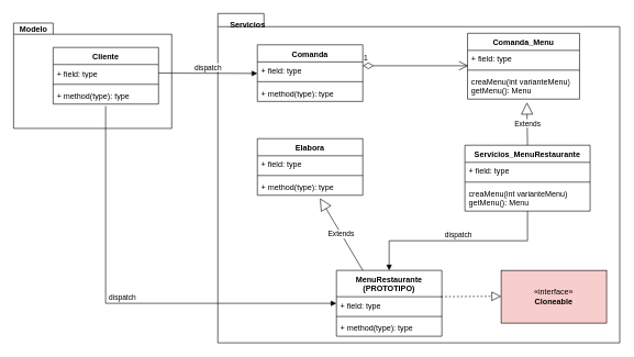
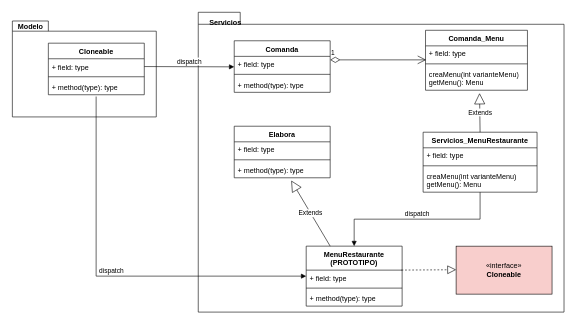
  <mxCell id="0" />
  <mxCell id="1" parent="0" />
  <mxCell id="2" value="" style="shape=folder;fontStyle=1;spacingTop=10;tabWidth=70;tabHeight=20;tabPosition=left;html=1;whiteSpace=wrap;" parent="1" vertex="1"><mxGeometry x="330" y="20" width="610" height="500" as="geometry" /></mxCell>
  <mxCell id="3" value="" style="shape=folder;fontStyle=1;spacingTop=10;tabWidth=60;tabHeight=17;tabPosition=left;html=1;whiteSpace=wrap;" parent="1" vertex="1"><mxGeometry x="20" y="34.5" width="240" height="160" as="geometry" /></mxCell>
  <mxCell id="4" value="Comanda_Menu" style="swimlane;fontStyle=1;align=center;verticalAlign=top;childLayout=stackLayout;horizontal=1;startSize=26;horizontalStack=0;resizeParent=1;resizeParentMax=0;resizeLast=0;collapsible=1;marginBottom=0;whiteSpace=wrap;html=1;" parent="1" vertex="1"><mxGeometry x="709" y="50" width="170" height="100" as="geometry" /></mxCell>
  <mxCell id="5" value="+ field: type" style="text;strokeColor=none;fillColor=none;align=left;verticalAlign=top;spacingLeft=4;spacingRight=4;overflow=hidden;rotatable=0;points=[[0,0.5],[1,0.5]];portConstraint=eastwest;whiteSpace=wrap;html=1;" parent="4" vertex="1"><mxGeometry y="26" width="170" height="26" as="geometry" /></mxCell>
  <mxCell id="6" value="" style="line;strokeWidth=1;fillColor=none;align=left;verticalAlign=middle;spacingTop=-1;spacingLeft=3;spacingRight=3;rotatable=0;labelPosition=right;points=[];portConstraint=eastwest;strokeColor=inherit;" parent="4" vertex="1"><mxGeometry y="52" width="170" height="8" as="geometry" /></mxCell>
  <mxCell id="7" value="creaMenu(int varianteMenu)&lt;br&gt;getMenu(): Menu" style="text;strokeColor=none;fillColor=none;align=left;verticalAlign=top;spacingLeft=4;spacingRight=4;overflow=hidden;rotatable=0;points=[[0,0.5],[1,0.5]];portConstraint=eastwest;whiteSpace=wrap;html=1;" parent="4" vertex="1"><mxGeometry y="60" width="170" height="40" as="geometry" /></mxCell>
  <mxCell id="8" value="Servicios_MenuRestaurante" style="swimlane;fontStyle=1;align=center;verticalAlign=top;childLayout=stackLayout;horizontal=1;startSize=26;horizontalStack=0;resizeParent=1;resizeParentMax=0;resizeLast=0;collapsible=1;marginBottom=0;whiteSpace=wrap;html=1;" parent="1" vertex="1"><mxGeometry x="705" y="220" width="190" height="100" as="geometry" /></mxCell>
  <mxCell id="9" value="+ field: type" style="text;strokeColor=none;fillColor=none;align=left;verticalAlign=top;spacingLeft=4;spacingRight=4;overflow=hidden;rotatable=0;points=[[0,0.5],[1,0.5]];portConstraint=eastwest;whiteSpace=wrap;html=1;" parent="8" vertex="1"><mxGeometry y="26" width="190" height="26" as="geometry" /></mxCell>
  <mxCell id="10" value="" style="line;strokeWidth=1;fillColor=none;align=left;verticalAlign=middle;spacingTop=-1;spacingLeft=3;spacingRight=3;rotatable=0;labelPosition=right;points=[];portConstraint=eastwest;strokeColor=inherit;" parent="8" vertex="1"><mxGeometry y="52" width="190" height="8" as="geometry" /></mxCell>
  <mxCell id="11" value="creaMenu(int varianteMenu)&lt;br style=&quot;border-color: var(--border-color);&quot;&gt;getMenu(): Menu" style="text;strokeColor=none;fillColor=none;align=left;verticalAlign=top;spacingLeft=4;spacingRight=4;overflow=hidden;rotatable=0;points=[[0,0.5],[1,0.5]];portConstraint=eastwest;whiteSpace=wrap;html=1;" parent="8" vertex="1"><mxGeometry y="60" width="190" height="40" as="geometry" /></mxCell>
  <mxCell id="12" value="Extends" style="endArrow=block;endSize=16;endFill=0;html=1;rounded=0;entryX=0.53;entryY=1.12;entryDx=0;entryDy=0;entryPerimeter=0;exitX=0.5;exitY=0;exitDx=0;exitDy=0;" parent="1" source="8" target="7" edge="1"><mxGeometry width="160" relative="1" as="geometry"><mxPoint x="700" y="210" as="sourcePoint" /><mxPoint x="860" y="210" as="targetPoint" /></mxGeometry></mxCell>
- <mxCell id="13" value="Cliente" style="swimlane;fontStyle=1;align=center;verticalAlign=top;childLayout=stackLayout;horizontal=1;startSize=26;horizontalStack=0;resizeParent=1;resizeParentMax=0;resizeLast=0;collapsible=1;marginBottom=0;whiteSpace=wrap;html=1;" parent="1" vertex="1"><mxGeometry x="80" y="71.5" width="160" height="86" as="geometry" /></mxCell>
+ <mxCell id="13" value="Cloneable" style="swimlane;fontStyle=1;align=center;verticalAlign=top;childLayout=stackLayout;horizontal=1;startSize=26;horizontalStack=0;resizeParent=1;resizeParentMax=0;resizeLast=0;collapsible=1;marginBottom=0;whiteSpace=wrap;html=1;" parent="1" vertex="1"><mxGeometry x="80" y="71.5" width="160" height="86" as="geometry" /></mxCell>
  <mxCell id="14" value="+ field: type" style="text;strokeColor=none;fillColor=none;align=left;verticalAlign=top;spacingLeft=4;spacingRight=4;overflow=hidden;rotatable=0;points=[[0,0.5],[1,0.5]];portConstraint=eastwest;whiteSpace=wrap;html=1;" parent="13" vertex="1"><mxGeometry y="26" width="160" height="26" as="geometry" /></mxCell>
  <mxCell id="15" value="" style="line;strokeWidth=1;fillColor=none;align=left;verticalAlign=middle;spacingTop=-1;spacingLeft=3;spacingRight=3;rotatable=0;labelPosition=right;points=[];portConstraint=eastwest;strokeColor=inherit;" parent="13" vertex="1"><mxGeometry y="52" width="160" height="8" as="geometry" /></mxCell>
  <mxCell id="16" value="+ method(type): type" style="text;strokeColor=none;fillColor=none;align=left;verticalAlign=top;spacingLeft=4;spacingRight=4;overflow=hidden;rotatable=0;points=[[0,0.5],[1,0.5]];portConstraint=eastwest;whiteSpace=wrap;html=1;" parent="13" vertex="1"><mxGeometry y="60" width="160" height="26" as="geometry" /></mxCell>
  <mxCell id="17" value="Modelo" style="text;align=center;fontStyle=1;verticalAlign=middle;spacingLeft=3;spacingRight=3;strokeColor=none;rotatable=0;points=[[0,0.5],[1,0.5]];portConstraint=eastwest;html=1;" parent="1" vertex="1"><mxGeometry x="20" y="31.5" width="60" height="26" as="geometry" /></mxCell>
  <mxCell id="18" value="MenuRestaurante&lt;br&gt;(PROTOTIPO)" style="swimlane;fontStyle=1;align=center;verticalAlign=top;childLayout=stackLayout;horizontal=1;startSize=40;horizontalStack=0;resizeParent=1;resizeParentMax=0;resizeLast=0;collapsible=1;marginBottom=0;whiteSpace=wrap;html=1;" parent="1" vertex="1"><mxGeometry x="510" y="410" width="160" height="100" as="geometry" /></mxCell>
  <mxCell id="19" value="+ field: type" style="text;strokeColor=none;fillColor=none;align=left;verticalAlign=top;spacingLeft=4;spacingRight=4;overflow=hidden;rotatable=0;points=[[0,0.5],[1,0.5]];portConstraint=eastwest;whiteSpace=wrap;html=1;" parent="18" vertex="1"><mxGeometry y="40" width="160" height="26" as="geometry" /></mxCell>
  <mxCell id="20" value="" style="line;strokeWidth=1;fillColor=none;align=left;verticalAlign=middle;spacingTop=-1;spacingLeft=3;spacingRight=3;rotatable=0;labelPosition=right;points=[];portConstraint=eastwest;strokeColor=inherit;" parent="18" vertex="1"><mxGeometry y="66" width="160" height="8" as="geometry" /></mxCell>
  <mxCell id="21" value="+ method(type): type" style="text;strokeColor=none;fillColor=none;align=left;verticalAlign=top;spacingLeft=4;spacingRight=4;overflow=hidden;rotatable=0;points=[[0,0.5],[1,0.5]];portConstraint=eastwest;whiteSpace=wrap;html=1;" parent="18" vertex="1"><mxGeometry y="74" width="160" height="26" as="geometry" /></mxCell>
  <mxCell id="22" value="Elabora" style="swimlane;fontStyle=1;align=center;verticalAlign=top;childLayout=stackLayout;horizontal=1;startSize=26;horizontalStack=0;resizeParent=1;resizeParentMax=0;resizeLast=0;collapsible=1;marginBottom=0;whiteSpace=wrap;html=1;" parent="1" vertex="1"><mxGeometry x="390" y="210" width="160" height="86" as="geometry" /></mxCell>
  <mxCell id="23" value="+ field: type" style="text;strokeColor=none;fillColor=none;align=left;verticalAlign=top;spacingLeft=4;spacingRight=4;overflow=hidden;rotatable=0;points=[[0,0.5],[1,0.5]];portConstraint=eastwest;whiteSpace=wrap;html=1;" parent="22" vertex="1"><mxGeometry y="26" width="160" height="26" as="geometry" /></mxCell>
  <mxCell id="24" value="" style="line;strokeWidth=1;fillColor=none;align=left;verticalAlign=middle;spacingTop=-1;spacingLeft=3;spacingRight=3;rotatable=0;labelPosition=right;points=[];portConstraint=eastwest;strokeColor=inherit;" parent="22" vertex="1"><mxGeometry y="52" width="160" height="8" as="geometry" /></mxCell>
  <mxCell id="25" value="+ method(type): type" style="text;strokeColor=none;fillColor=none;align=left;verticalAlign=top;spacingLeft=4;spacingRight=4;overflow=hidden;rotatable=0;points=[[0,0.5],[1,0.5]];portConstraint=eastwest;whiteSpace=wrap;html=1;" parent="22" vertex="1"><mxGeometry y="60" width="160" height="26" as="geometry" /></mxCell>
  <mxCell id="26" value="Servicios" style="text;align=center;fontStyle=1;verticalAlign=middle;spacingLeft=3;spacingRight=3;strokeColor=none;rotatable=0;points=[[0,0.5],[1,0.5]];portConstraint=eastwest;html=1;" parent="1" vertex="1"><mxGeometry x="340" y="25" width="70" height="26" as="geometry" /></mxCell>
  <mxCell id="27" value="dispatch" style="html=1;verticalAlign=bottom;endArrow=block;edgeStyle=elbowEdgeStyle;elbow=vertical;curved=0;rounded=0;exitX=1;exitY=0.5;exitDx=0;exitDy=0;" parent="1" source="14" target="28" edge="1"><mxGeometry width="80" relative="1" as="geometry"><mxPoint x="640" y="99.33" as="sourcePoint" /><mxPoint x="390" y="110" as="targetPoint" /></mxGeometry></mxCell>
  <mxCell id="28" value="Comanda" style="swimlane;fontStyle=1;align=center;verticalAlign=top;childLayout=stackLayout;horizontal=1;startSize=26;horizontalStack=0;resizeParent=1;resizeParentMax=0;resizeLast=0;collapsible=1;marginBottom=0;whiteSpace=wrap;html=1;" parent="1" vertex="1"><mxGeometry x="390" y="67.5" width="160" height="86" as="geometry" /></mxCell>
  <mxCell id="29" value="+ field: type" style="text;strokeColor=none;fillColor=none;align=left;verticalAlign=top;spacingLeft=4;spacingRight=4;overflow=hidden;rotatable=0;points=[[0,0.5],[1,0.5]];portConstraint=eastwest;whiteSpace=wrap;html=1;" parent="28" vertex="1"><mxGeometry y="26" width="160" height="26" as="geometry" /></mxCell>
  <mxCell id="30" value="" style="line;strokeWidth=1;fillColor=none;align=left;verticalAlign=middle;spacingTop=-1;spacingLeft=3;spacingRight=3;rotatable=0;labelPosition=right;points=[];portConstraint=eastwest;strokeColor=inherit;" parent="28" vertex="1"><mxGeometry y="52" width="160" height="8" as="geometry" /></mxCell>
  <mxCell id="31" value="+ method(type): type" style="text;strokeColor=none;fillColor=none;align=left;verticalAlign=top;spacingLeft=4;spacingRight=4;overflow=hidden;rotatable=0;points=[[0,0.5],[1,0.5]];portConstraint=eastwest;whiteSpace=wrap;html=1;" parent="28" vertex="1"><mxGeometry y="60" width="160" height="26" as="geometry" /></mxCell>
  <mxCell id="32" value="Extends" style="endArrow=block;endSize=16;endFill=0;html=1;rounded=0;entryX=0.594;entryY=1.176;entryDx=0;entryDy=0;entryPerimeter=0;exitX=0.25;exitY=0;exitDx=0;exitDy=0;" parent="1" source="18" target="25" edge="1"><mxGeometry width="160" relative="1" as="geometry"><mxPoint x="520" y="380" as="sourcePoint" /><mxPoint x="680" y="380" as="targetPoint" /></mxGeometry></mxCell>
  <mxCell id="33" value="1" style="endArrow=open;html=1;endSize=12;startArrow=diamondThin;startSize=14;startFill=0;edgeStyle=orthogonalEdgeStyle;align=left;verticalAlign=bottom;rounded=0;" parent="1" edge="1"><mxGeometry x="-1" y="3" relative="1" as="geometry"><mxPoint x="550" y="99.33" as="sourcePoint" /><mxPoint x="710" y="99.33" as="targetPoint" /></mxGeometry></mxCell>
  <mxCell id="34" value="dispatch" style="html=1;verticalAlign=bottom;endArrow=block;edgeStyle=elbowEdgeStyle;elbow=vertical;curved=0;rounded=0;exitX=0.498;exitY=1.115;exitDx=0;exitDy=0;exitPerimeter=0;" parent="1" source="16" edge="1"><mxGeometry width="80" relative="1" as="geometry"><mxPoint x="310" y="260" as="sourcePoint" /><mxPoint x="510" y="460" as="targetPoint" /><Array as="points"><mxPoint x="260" y="460" /><mxPoint x="280" y="260" /></Array></mxGeometry></mxCell>
  <mxCell id="35" value="dispatch" style="html=1;verticalAlign=bottom;endArrow=block;edgeStyle=elbowEdgeStyle;elbow=vertical;curved=0;rounded=0;" parent="1" source="11" target="18" edge="1"><mxGeometry width="80" relative="1" as="geometry"><mxPoint x="800" y="340" as="sourcePoint" /><mxPoint x="880" y="340" as="targetPoint" /></mxGeometry></mxCell>
  <mxCell id="36" value="«interface»&lt;br&gt;&lt;b&gt;Cloneable&lt;/b&gt;" style="html=1;whiteSpace=wrap;fillColor=#f8cecc;" parent="1" vertex="1"><mxGeometry x="760" y="410" width="160" height="80" as="geometry" /></mxCell>
  <mxCell id="37" value="" style="endArrow=block;dashed=1;endFill=0;endSize=12;html=1;rounded=0;exitX=0.993;exitY=-0.003;exitDx=0;exitDy=0;exitPerimeter=0;" parent="1" source="19" edge="1"><mxGeometry width="160" relative="1" as="geometry"><mxPoint x="600" y="449.33" as="sourcePoint" /><mxPoint x="760" y="449.33" as="targetPoint" /></mxGeometry></mxCell>
